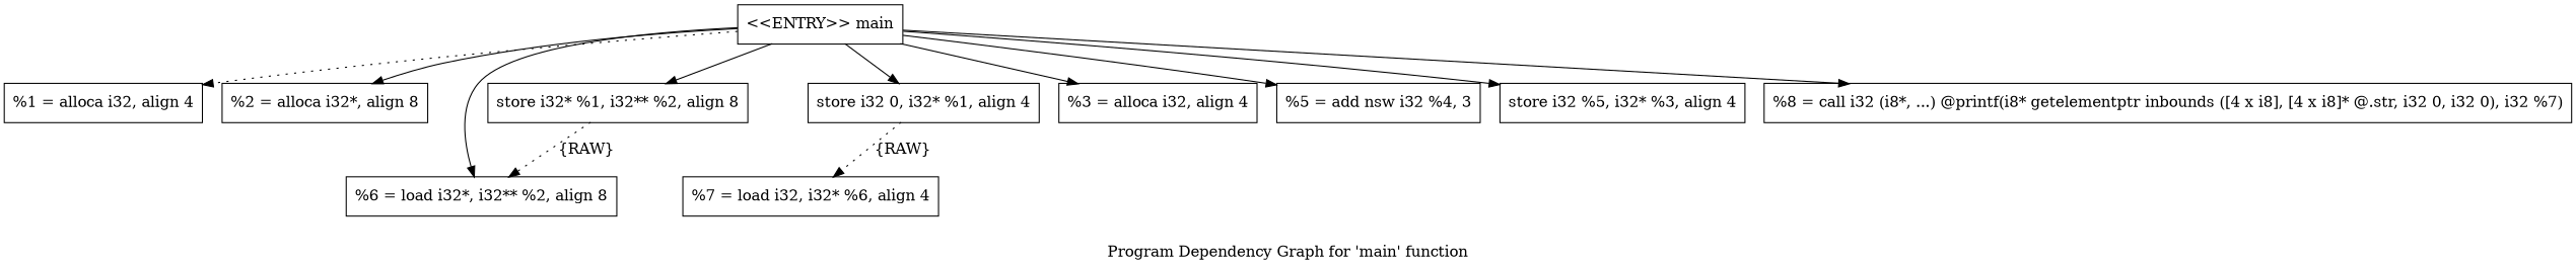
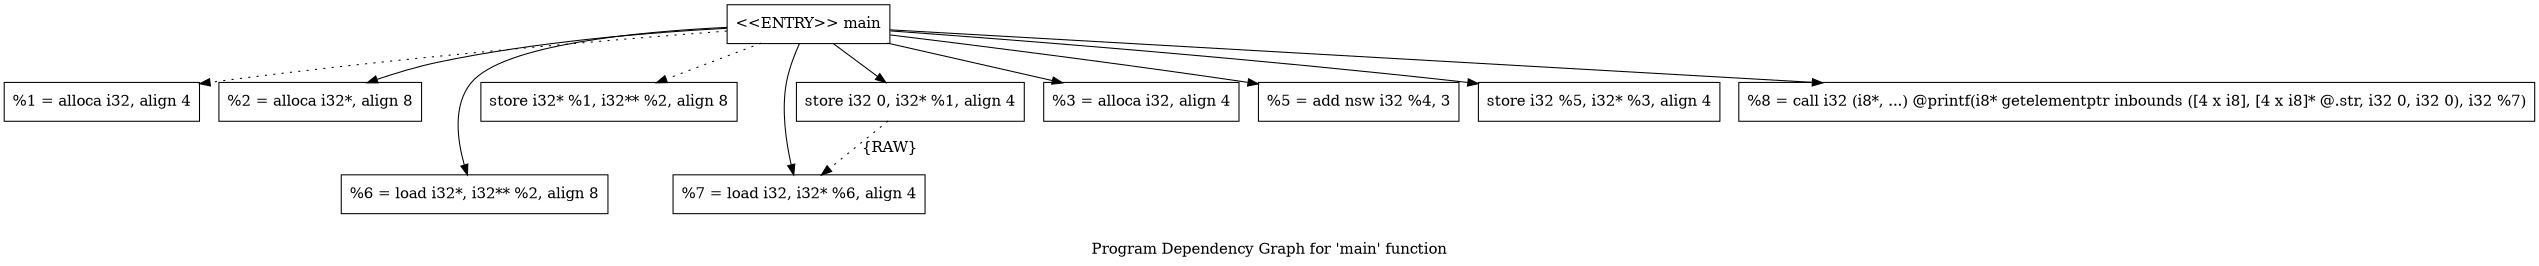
  digraph {
    label="Program Dependency Graph for 'main' function"
    node [shape=record]
    n1 [label="{  %1 = alloca i32, align 4}"]
    n2 [label="{  %2 = alloca i32*, align 8}"]
    n3 [label="{  %6 = load i32*, i32** %2, align 8}"]
    n4 [label="{  %7 = load i32, i32* %6, align 4}"]
    n5 [label="{  store i32 0, i32* %1, align 4}"]
    n6 [label="{  store i32* %1, i32** %2, align 8}"]
    n7 [label="{\<\<ENTRY\>\> main}"]
    n8 [label="{  %3 = alloca i32, align 4}"]
    n9 [label="{  %5 = add nsw i32 %4, 3}"]
    n10 [label="{  store i32 %5, i32* %3, align 4}"]
    n11 [label="{  %8 = call i32 (i8*, ...) @printf(i8* getelementptr inbounds ([4 x i8], [4 x i8]* @.str, i32 0, i32 0), i32 %7)}"]
    n5 -> n4 [label="{RAW} " style=dotted]
-   n6 -> n3 [label="{RAW} " style=dotted]
    n7 -> n1 [style=dotted]
    n7 -> n2
    n7 -> n3
+   n7 -> n4
    n7 -> n5
-   n7 -> n6
+   n7 -> n6 [style=dotted]
    n7 -> n8
    n7 -> n9
    n7 -> n10
    n7 -> n11
  }
